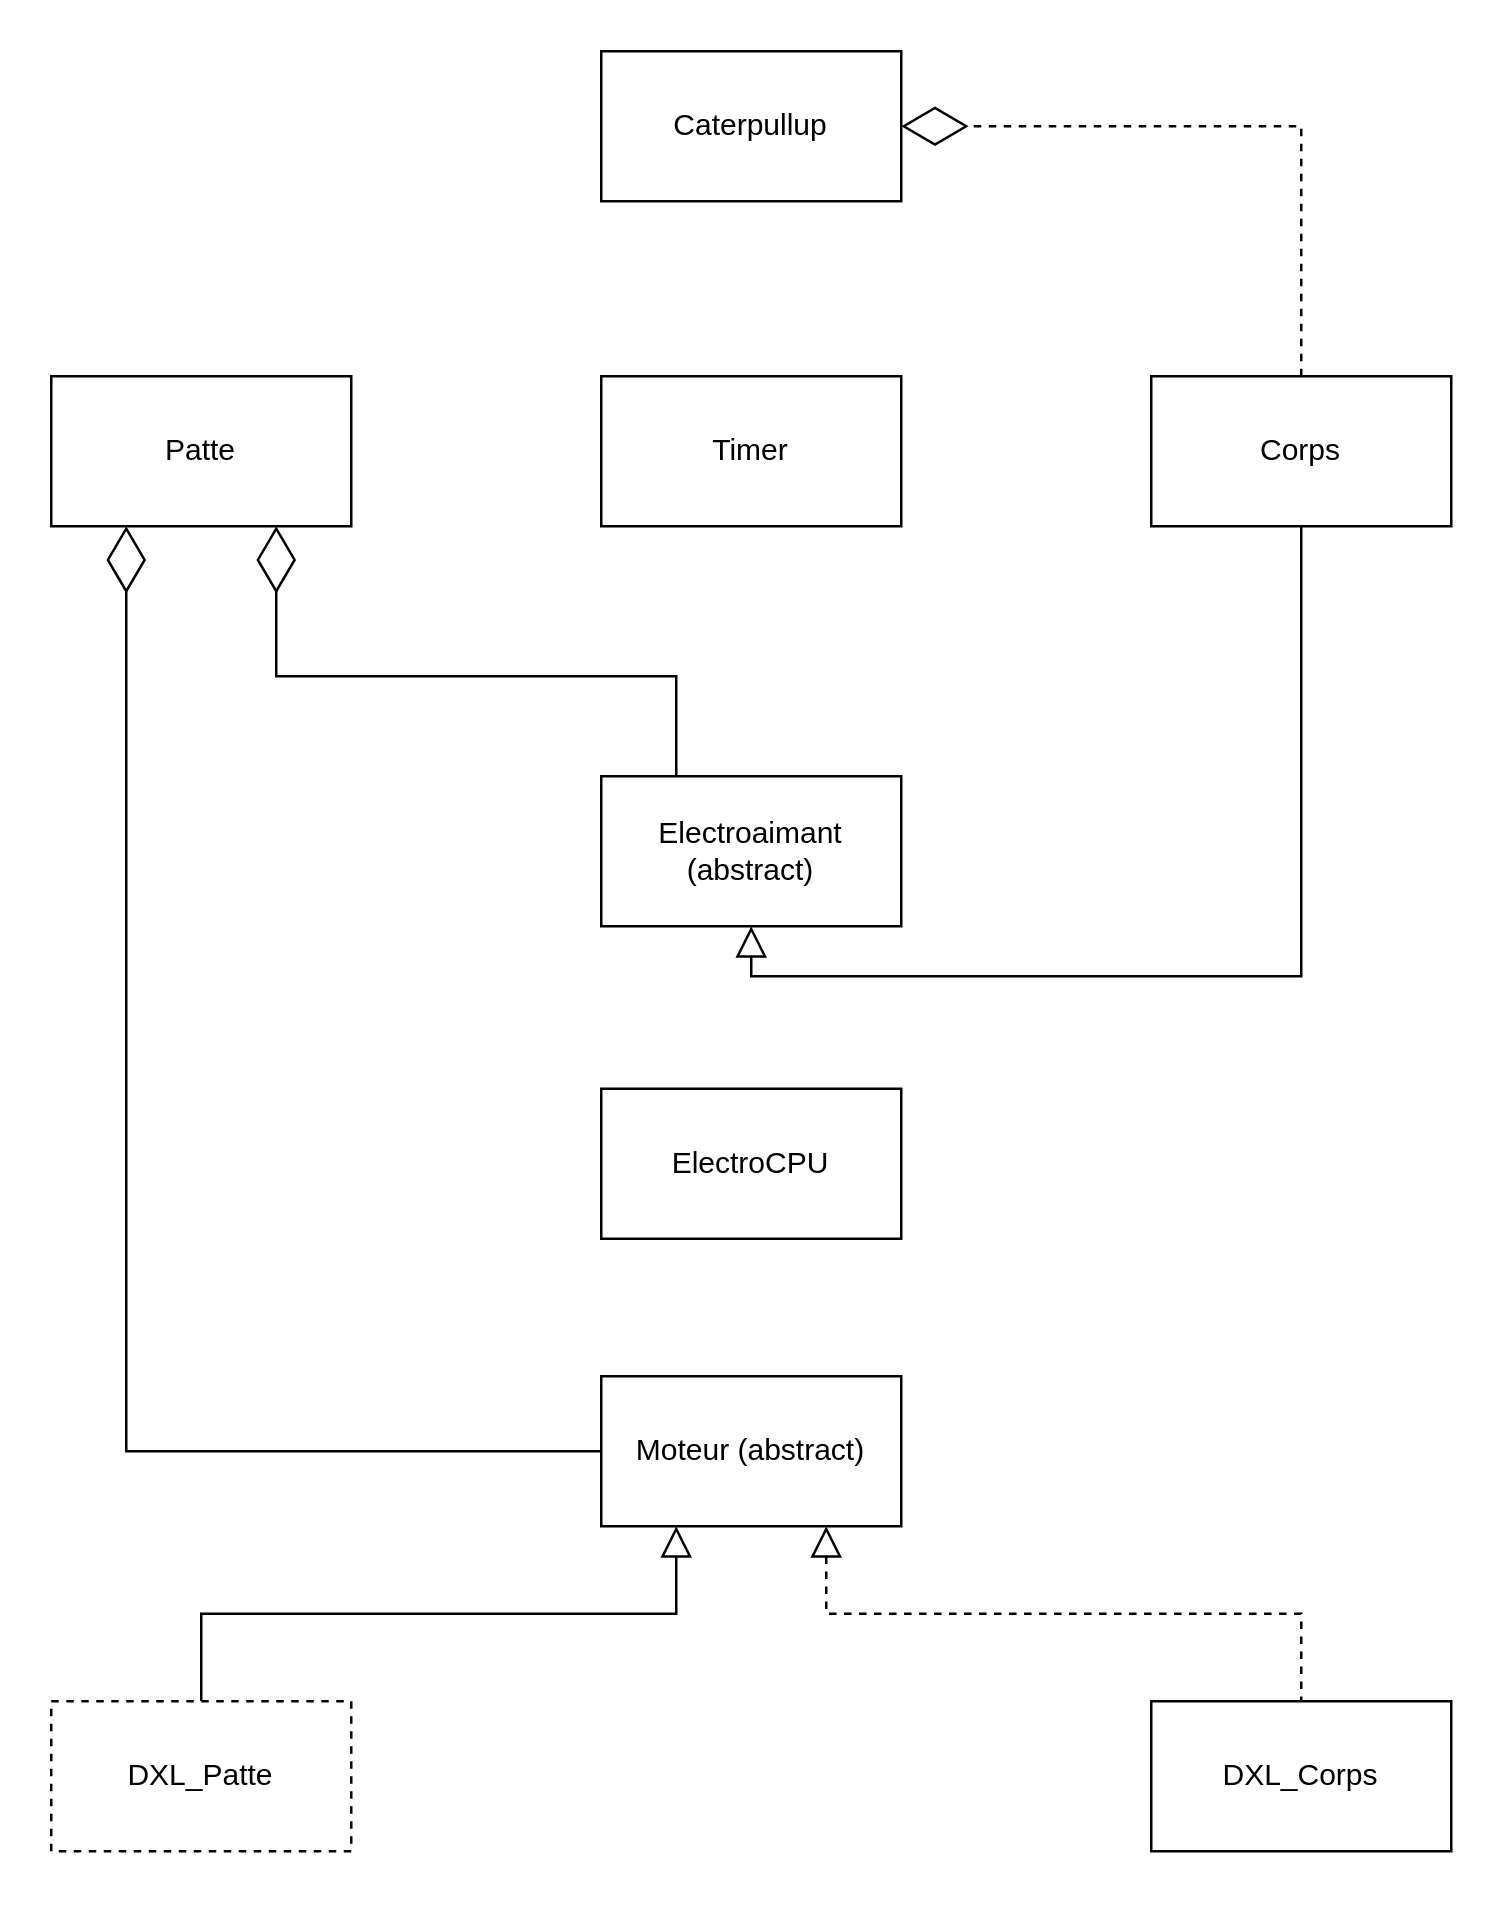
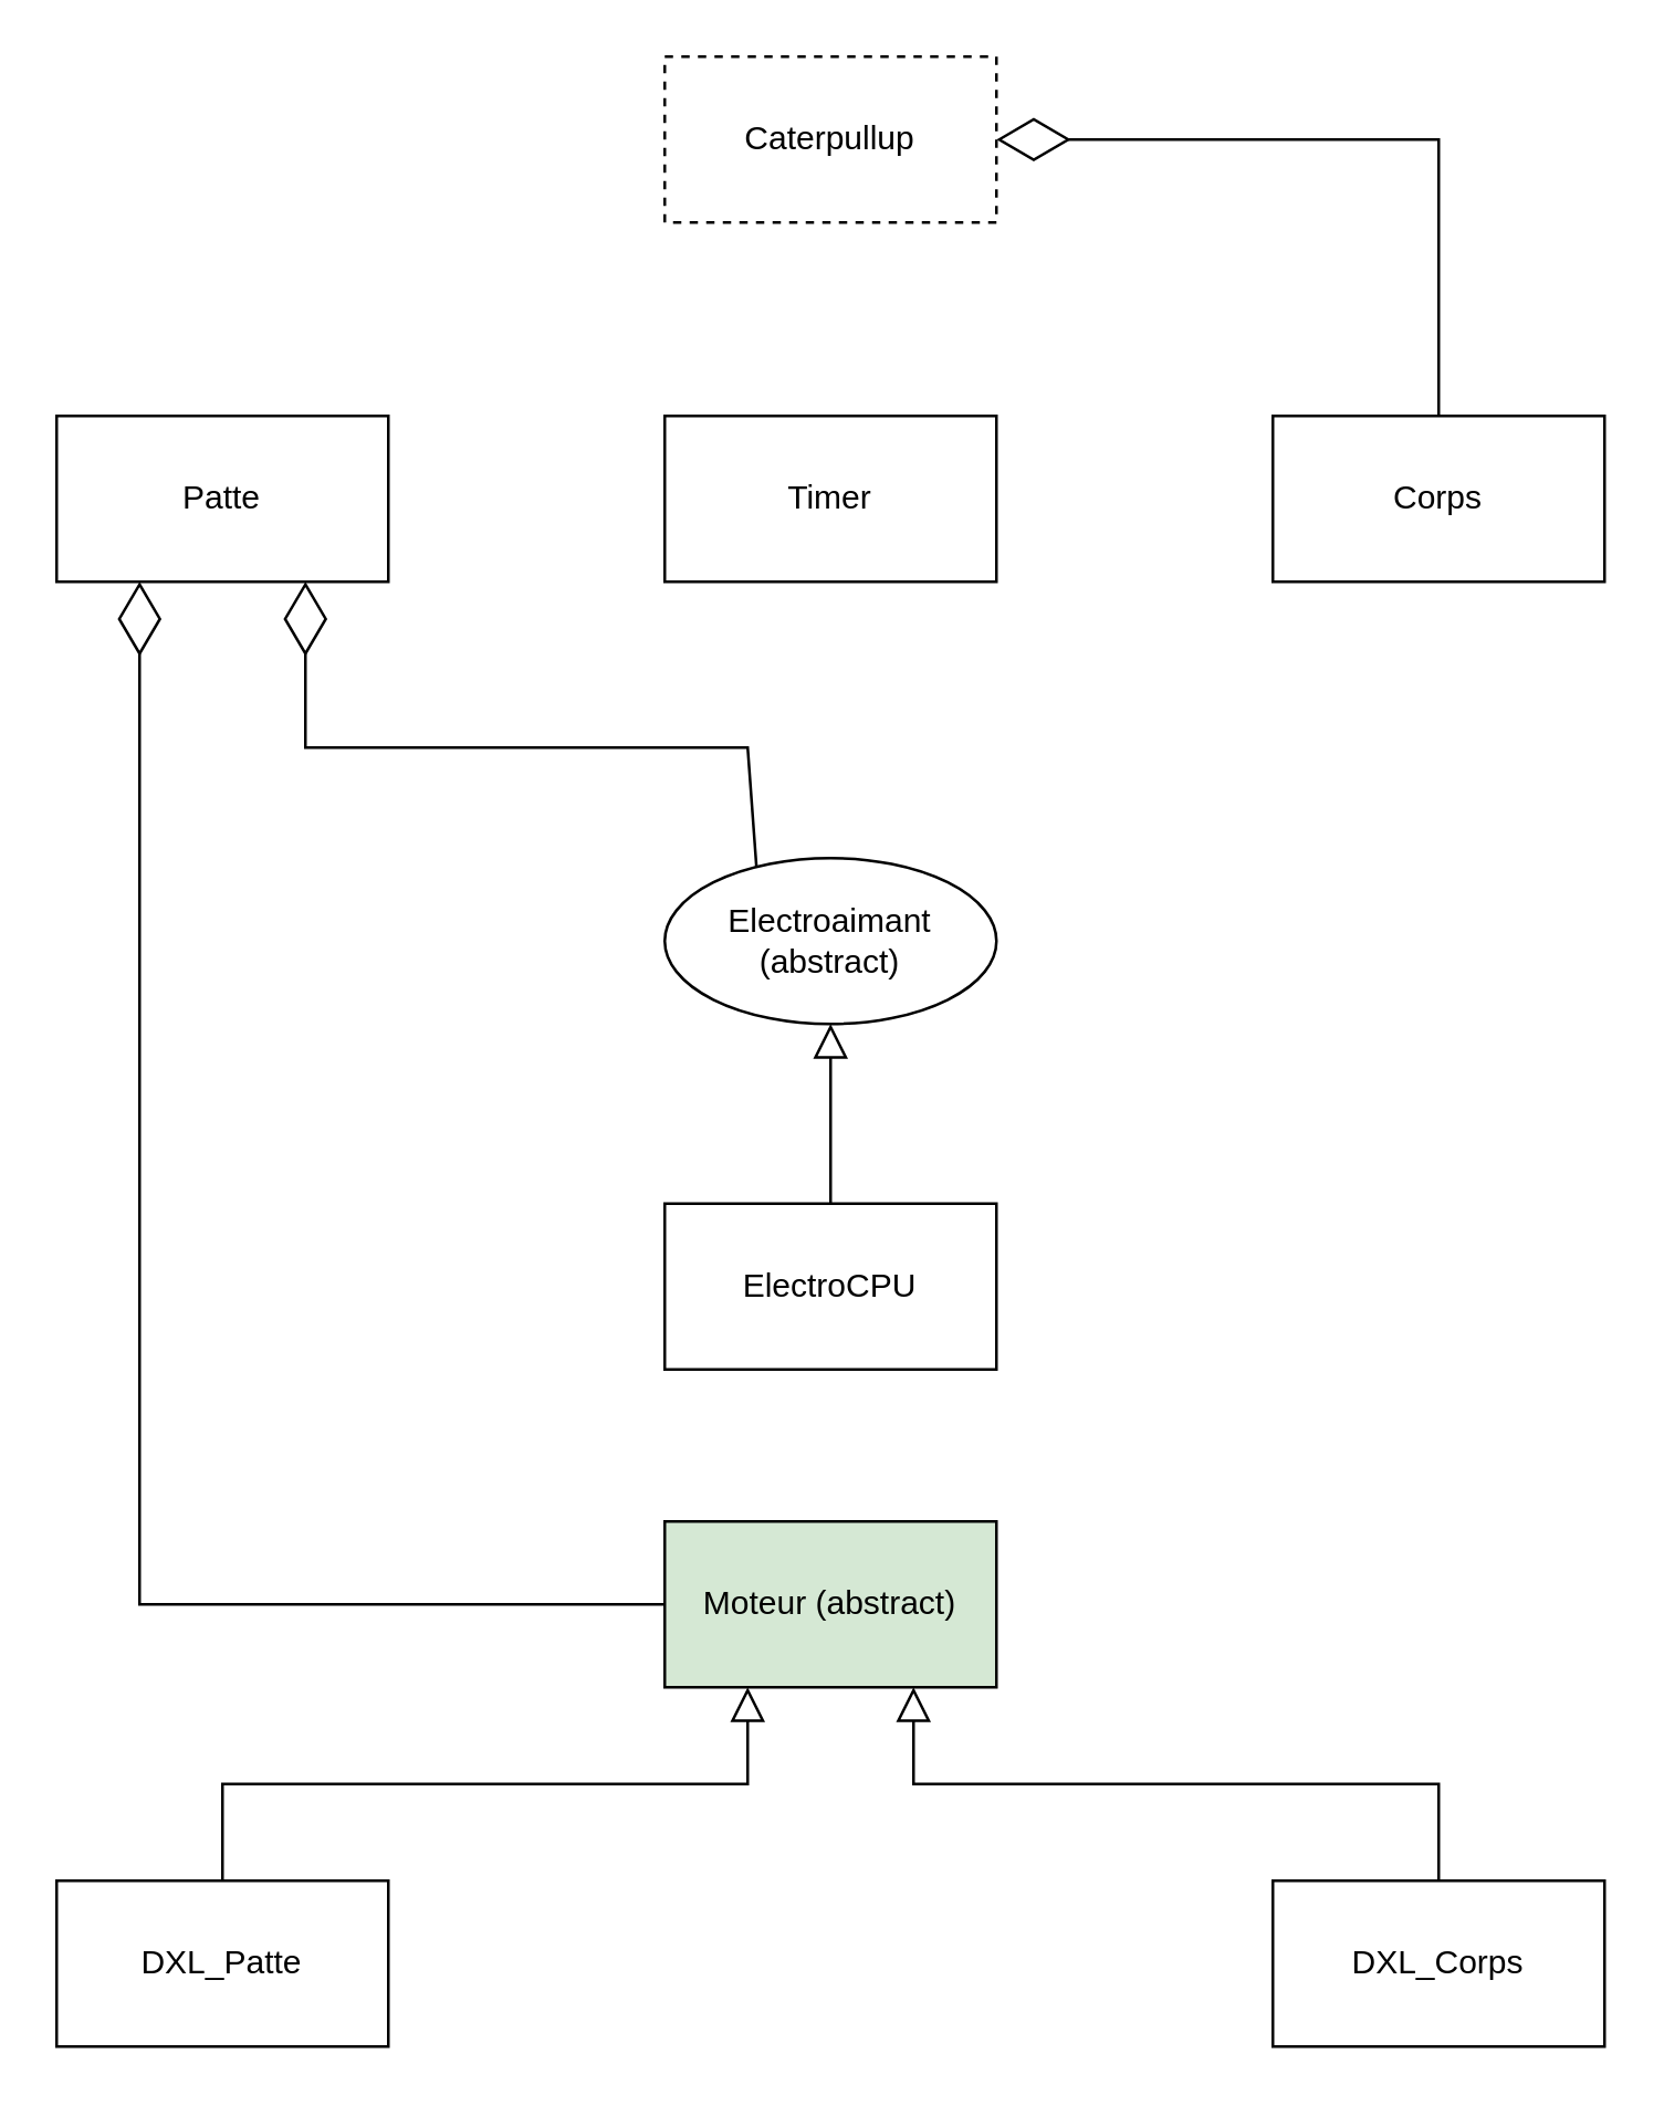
  <mxCell id="0" />
  <mxCell id="1" parent="0" />
- <mxCell id="2" value="" style="edgeStyle=orthogonalEdgeStyle;rounded=0;orthogonalLoop=1;jettySize=auto;html=1;strokeWidth=1;endArrow=none;endFill=0;endSize=10;startArrow=block;startFill=0;startSize=10;entryX=0.5;entryY=0;entryDx=0;entryDy=0;exitX=0.75;exitY=1;exitDx=0;exitDy=0;dashed=1;" parent="1" source="13" target="12" edge="1"><mxGeometry relative="1" as="geometry"><mxPoint x="500" y="580" as="targetPoint" /><mxPoint x="500" y="620" as="sourcePoint" /></mxGeometry></mxCell>
- <mxCell id="3" value="" style="edgeStyle=orthogonalEdgeStyle;rounded=0;orthogonalLoop=1;jettySize=auto;html=1;strokeWidth=1;endArrow=none;endFill=0;endSize=10;startArrow=block;startFill=0;startSize=10;exitX=0.5;exitY=1;exitDx=0;exitDy=0;" parent="1" source="14" target="10" edge="1"><mxGeometry relative="1" as="geometry"><mxPoint x="796" y="759" as="sourcePoint" /><mxPoint x="796" y="550" as="targetPoint" /></mxGeometry></mxCell>
+ <mxCell id="2" value="" style="edgeStyle=orthogonalEdgeStyle;rounded=0;orthogonalLoop=1;jettySize=auto;html=1;strokeWidth=1;endArrow=none;endFill=0;endSize=10;startArrow=block;startFill=0;startSize=10;entryX=0.5;entryY=0;entryDx=0;entryDy=0;exitX=0.75;exitY=1;exitDx=0;exitDy=0;" parent="1" source="13" target="12" edge="1"><mxGeometry relative="1" as="geometry"><mxPoint x="500" y="580" as="targetPoint" /><mxPoint x="500" y="620" as="sourcePoint" /></mxGeometry></mxCell>
+ <mxCell id="3" value="" style="edgeStyle=orthogonalEdgeStyle;rounded=0;orthogonalLoop=1;jettySize=auto;html=1;strokeWidth=1;endArrow=none;endFill=0;endSize=10;entryX=0.5;entryY=0;entryDx=0;entryDy=0;startArrow=block;startFill=0;startSize=10;exitX=0.5;exitY=1;exitDx=0;exitDy=0;" parent="1" source="14" target="15" edge="1"><mxGeometry relative="1" as="geometry"><mxPoint x="796" y="759" as="sourcePoint" /><mxPoint x="796" y="550" as="targetPoint" /></mxGeometry></mxCell>
  <mxCell id="4" value="" style="edgeStyle=orthogonalEdgeStyle;rounded=0;orthogonalLoop=1;jettySize=auto;html=1;strokeWidth=1;endArrow=none;endFill=0;endSize=10;startArrow=block;startFill=0;startSize=10;entryX=0.5;entryY=0;entryDx=0;entryDy=0;exitX=0.25;exitY=1;exitDx=0;exitDy=0;" parent="1" source="13" target="11" edge="1"><mxGeometry relative="1" as="geometry"><mxPoint x="210" y="669.29" as="sourcePoint" /><mxPoint x="60" y="669.29" as="targetPoint" /><Array as="points" /></mxGeometry></mxCell>
- <mxCell id="5" value="" style="endArrow=diamondThin;endFill=0;endSize=24;html=1;rounded=0;exitX=0.5;exitY=0;exitDx=0;exitDy=0;entryX=1;entryY=0.5;entryDx=0;entryDy=0;dashed=1;" parent="1" source="10" target="8" edge="1"><mxGeometry width="160" relative="1" as="geometry"><mxPoint x="750" y="128" as="sourcePoint" /><mxPoint x="450" y="43" as="targetPoint" /><Array as="points"><mxPoint x="520" y="50" /></Array></mxGeometry></mxCell>
+ <mxCell id="5" value="" style="endArrow=diamondThin;endFill=0;endSize=24;html=1;rounded=0;exitX=0.5;exitY=0;exitDx=0;exitDy=0;entryX=1;entryY=0.5;entryDx=0;entryDy=0;" parent="1" source="10" target="8" edge="1"><mxGeometry width="160" relative="1" as="geometry"><mxPoint x="750" y="128" as="sourcePoint" /><mxPoint x="450" y="43" as="targetPoint" /><Array as="points"><mxPoint x="520" y="50" /></Array></mxGeometry></mxCell>
  <mxCell id="6" value="" style="endArrow=diamondThin;endFill=0;endSize=24;html=1;rounded=0;exitX=0;exitY=0.5;exitDx=0;exitDy=0;entryX=0.25;entryY=1;entryDx=0;entryDy=0;" parent="1" source="13" target="7" edge="1"><mxGeometry width="160" relative="1" as="geometry"><mxPoint x="-190" y="392" as="sourcePoint" /><mxPoint x="-190" y="280" as="targetPoint" /><Array as="points"><mxPoint x="50" y="580" /></Array></mxGeometry></mxCell>
  <mxCell id="7" value="Patte" style="rounded=0;whiteSpace=wrap;html=1;" parent="1" vertex="1"><mxGeometry x="20" y="150" width="120" height="60" as="geometry" /></mxCell>
- <mxCell id="8" value="Caterpullup" style="rounded=0;whiteSpace=wrap;html=1;" parent="1" vertex="1"><mxGeometry x="240" y="20" width="120" height="60" as="geometry" /></mxCell>
+ <mxCell id="8" value="Caterpullup" style="rounded=0;whiteSpace=wrap;html=1;dashed=1;" parent="1" vertex="1"><mxGeometry x="240" y="20" width="120" height="60" as="geometry" /></mxCell>
  <mxCell id="9" value="Timer" style="rounded=0;whiteSpace=wrap;html=1;" parent="1" vertex="1"><mxGeometry x="240" y="150" width="120" height="60" as="geometry" /></mxCell>
  <mxCell id="10" value="Corps" style="rounded=0;whiteSpace=wrap;html=1;" parent="1" vertex="1"><mxGeometry x="460" y="150" width="120" height="60" as="geometry" /></mxCell>
- <mxCell id="11" value="DXL_Patte" style="rounded=0;whiteSpace=wrap;html=1;dashed=1;" parent="1" vertex="1"><mxGeometry x="20" y="680" width="120" height="60" as="geometry" /></mxCell>
+ <mxCell id="11" value="DXL_Patte" style="rounded=0;whiteSpace=wrap;html=1;" parent="1" vertex="1"><mxGeometry x="20" y="680" width="120" height="60" as="geometry" /></mxCell>
  <mxCell id="12" value="DXL_Corps" style="rounded=0;whiteSpace=wrap;html=1;" parent="1" vertex="1"><mxGeometry x="460" y="680" width="120" height="60" as="geometry" /></mxCell>
- <mxCell id="13" value="Moteur (abstract)" style="rounded=0;whiteSpace=wrap;html=1;" parent="1" vertex="1"><mxGeometry x="240" y="550" width="120" height="60" as="geometry" /></mxCell>
- <mxCell id="14" value="Electroaimant (abstract)" style="rounded=0;whiteSpace=wrap;html=1;" parent="1" vertex="1"><mxGeometry x="240" y="310" width="120" height="60" as="geometry" /></mxCell>
+ <mxCell id="13" value="Moteur (abstract)" style="rounded=0;whiteSpace=wrap;html=1;fillColor=#d5e8d4;" parent="1" vertex="1"><mxGeometry x="240" y="550" width="120" height="60" as="geometry" /></mxCell>
+ <mxCell id="14" value="Electroaimant (abstract)" style="ellipse;whiteSpace=wrap;html=1;" parent="1" vertex="1"><mxGeometry x="240" y="310" width="120" height="60" as="geometry" /></mxCell>
  <mxCell id="15" value="ElectroCPU" style="rounded=0;whiteSpace=wrap;html=1;" parent="1" vertex="1"><mxGeometry x="240" y="435" width="120" height="60" as="geometry" /></mxCell>
  <mxCell id="16" value="" style="endArrow=diamondThin;endFill=0;endSize=24;html=1;rounded=0;entryX=0.75;entryY=1;entryDx=0;entryDy=0;exitX=0.25;exitY=0;exitDx=0;exitDy=0;" parent="1" source="14" target="7" edge="1"><mxGeometry width="160" relative="1" as="geometry"><mxPoint x="270" y="250" as="sourcePoint" /><mxPoint x="60" y="220" as="targetPoint" /><Array as="points"><mxPoint x="270" y="270" /><mxPoint x="110" y="270" /></Array></mxGeometry></mxCell>
